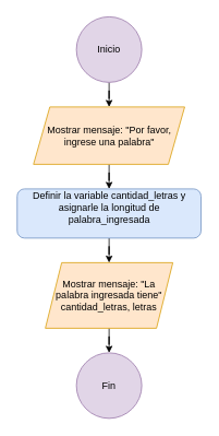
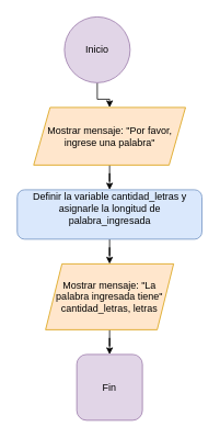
  <mxCell id="0" />
  <mxCell id="1" parent="0" />
  <mxCell id="2" value="" style="edgeStyle=orthogonalEdgeStyle;rounded=0;orthogonalLoop=1;jettySize=auto;html=1;" edge="1" parent="1" source="3" target="5"><mxGeometry relative="1" as="geometry" /></mxCell>
- <mxCell id="3" value="Inicio" style="ellipse;whiteSpace=wrap;html=1;aspect=fixed;fillColor=#e1d5e7;strokeColor=#9673a6;" vertex="1" parent="1"><mxGeometry x="93" y="20" width="80" height="80" as="geometry" /></mxCell>
+ <mxCell id="3" value="Inicio" style="ellipse;whiteSpace=wrap;html=1;aspect=fixed;fillColor=#e1d5e7;strokeColor=#9673a6;" vertex="1" parent="1"><mxGeometry x="78" y="20" width="80" height="80" as="geometry" /></mxCell>
  <mxCell id="4" value="" style="edgeStyle=orthogonalEdgeStyle;rounded=0;orthogonalLoop=1;jettySize=auto;html=1;" edge="1" parent="1" source="5" target="7"><mxGeometry relative="1" as="geometry" /></mxCell>
  <mxCell id="5" value="Mostrar mensaje: &quot;Por favor, ingrese una palabra&quot;" style="shape=parallelogram;perimeter=parallelogramPerimeter;whiteSpace=wrap;html=1;fixedSize=1;fillColor=#ffe6cc;strokeColor=#d79b00;" vertex="1" parent="1"><mxGeometry x="40.5" y="130" width="185" height="70" as="geometry" /></mxCell>
  <mxCell id="6" value="" style="edgeStyle=orthogonalEdgeStyle;rounded=0;orthogonalLoop=1;jettySize=auto;html=1;" edge="1" parent="1" source="7" target="9"><mxGeometry relative="1" as="geometry" /></mxCell>
  <mxCell id="7" value="&#10;Definir la variable cantidad_letras y asignarle la longitud de palabra_ingresada&#10;&#10;" style="rounded=1;whiteSpace=wrap;html=1;fillColor=#dae8fc;strokeColor=#6c8ebf;" vertex="1" parent="1"><mxGeometry x="20.5" y="230" width="225" height="60" as="geometry" /></mxCell>
  <mxCell id="8" value="" style="edgeStyle=orthogonalEdgeStyle;rounded=0;orthogonalLoop=1;jettySize=auto;html=1;" edge="1" parent="1" source="9" target="10"><mxGeometry relative="1" as="geometry" /></mxCell>
  <mxCell id="9" value="Mostrar mensaje: &quot;La palabra ingresada tiene&quot; cantidad_letras, letras" style="shape=parallelogram;perimeter=parallelogramPerimeter;whiteSpace=wrap;html=1;fixedSize=1;fillColor=#ffe6cc;strokeColor=#d79b00;" vertex="1" parent="1"><mxGeometry x="55" y="320" width="156" height="80" as="geometry" /></mxCell>
- <mxCell id="10" value="Fin" style="ellipse;whiteSpace=wrap;html=1;aspect=fixed;fillColor=#e1d5e7;strokeColor=#9673a6;" vertex="1" parent="1"><mxGeometry x="93" y="430" width="80" height="80" as="geometry" /></mxCell>
+ <mxCell id="10" value="Fin" style="whiteSpace=wrap;html=1;aspect=fixed;fillColor=#e1d5e7;strokeColor=#9673a6;rounded=1;" vertex="1" parent="1"><mxGeometry x="93" y="430" width="80" height="80" as="geometry" /></mxCell>
